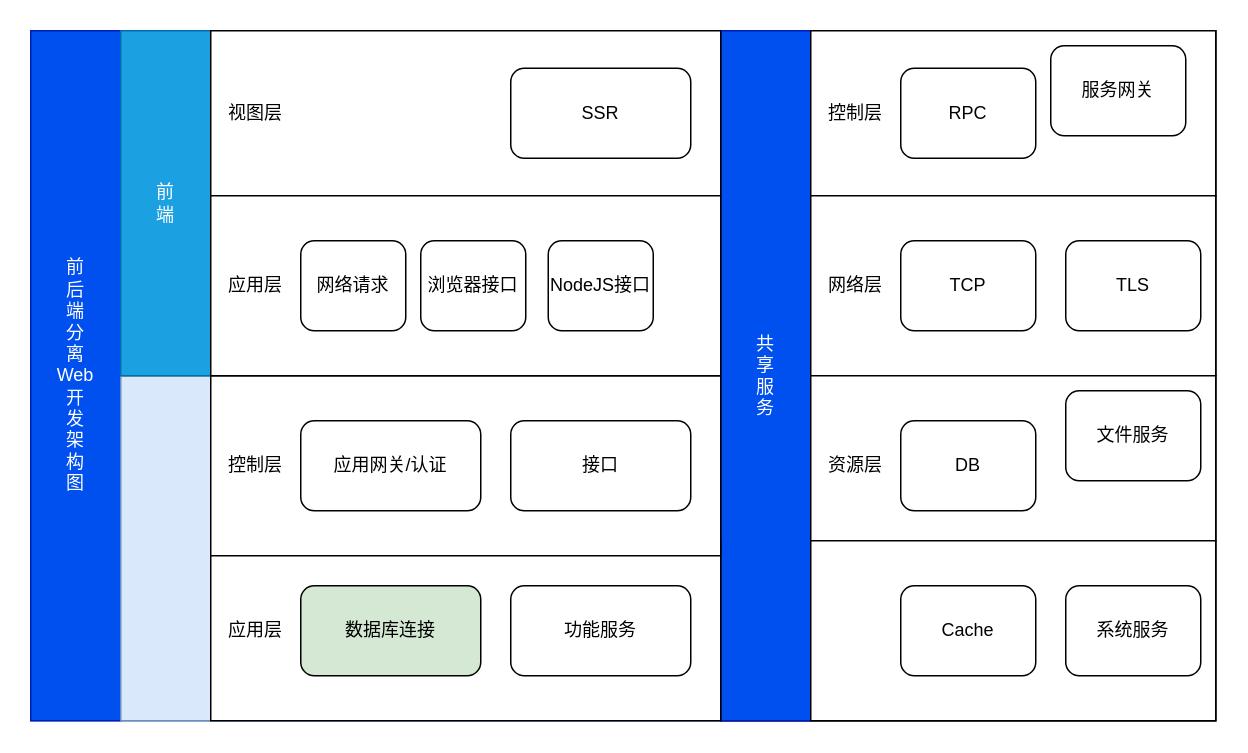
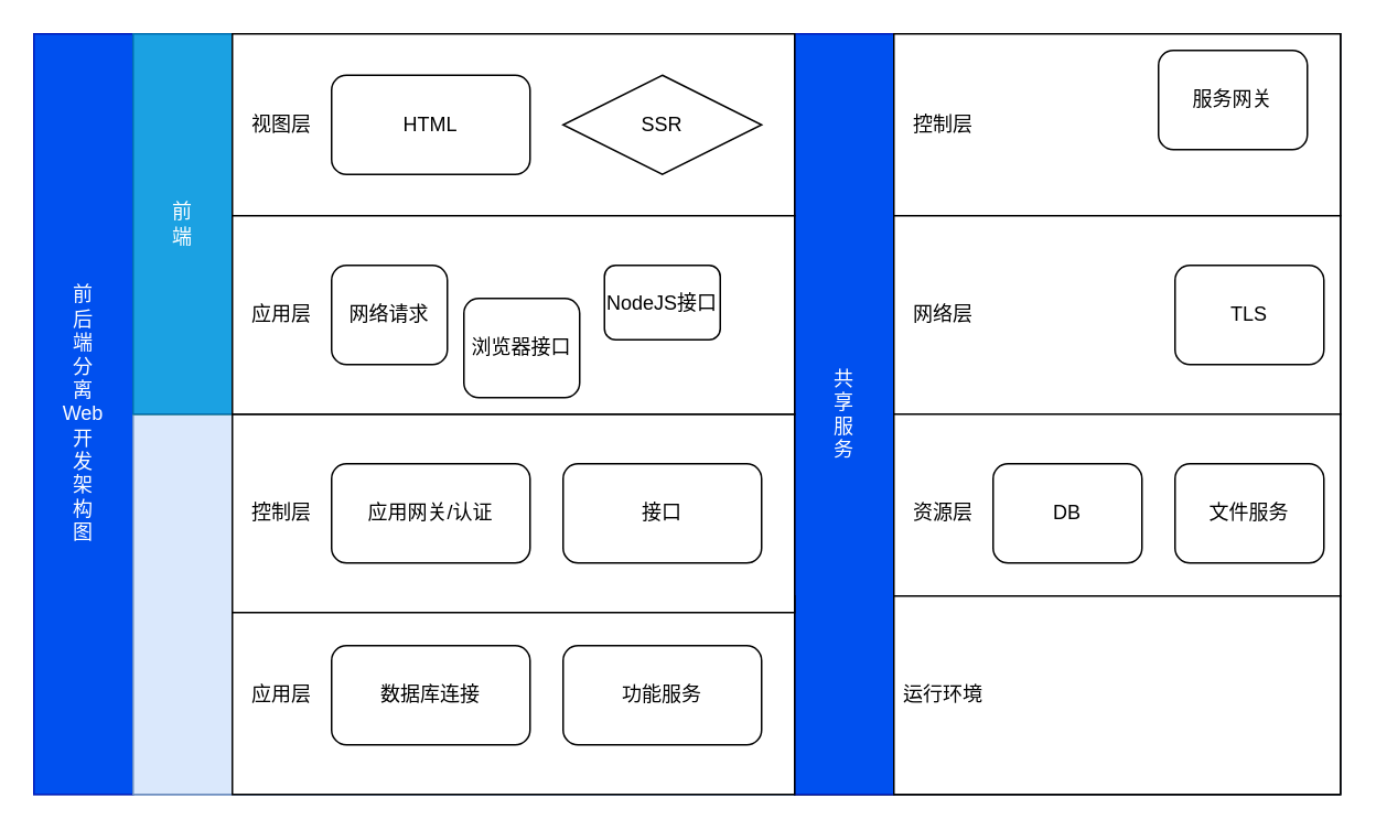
  <mxCell id="0" />
  <mxCell id="1" parent="0" />
  <mxCell id="2" value="" style="rounded=0;whiteSpace=wrap;html=1;fillColor=#dae8fc;strokeColor=#6c8ebf;" parent="1" vertex="1"><mxGeometry x="20" y="20" width="790" height="460" as="geometry" /></mxCell>
  <mxCell id="3" value="" style="rounded=0;whiteSpace=wrap;html=1;fillColor=#0050ef;fontColor=#ffffff;strokeColor=#001DBC;" parent="1" vertex="1"><mxGeometry x="20" y="20" width="60" height="460" as="geometry" /></mxCell>
  <mxCell id="4" value="前&lt;br&gt;后&lt;br&gt;端&lt;br&gt;分&lt;br&gt;离&lt;br&gt;Web&lt;br&gt;开&lt;br&gt;发&lt;br&gt;架&lt;br&gt;构&lt;br&gt;图" style="text;html=1;strokeColor=none;fillColor=none;align=center;verticalAlign=middle;whiteSpace=wrap;rounded=0;fontColor=#FFFFFF;" parent="1" vertex="1"><mxGeometry x="20" y="177.5" width="60" height="145" as="geometry" /></mxCell>
  <mxCell id="5" value="" style="rounded=0;whiteSpace=wrap;html=1;fillColor=#dae8fc;strokeColor=#6c8ebf;" vertex="1" parent="1"><mxGeometry x="80" y="250" width="400" height="230" as="geometry" /></mxCell>
  <mxCell id="6" value="" style="rounded=0;whiteSpace=wrap;html=1;fillColor=#d5e8d4;strokeColor=#82b366;" vertex="1" parent="1"><mxGeometry x="80" y="20" width="400" height="230" as="geometry" /></mxCell>
  <mxCell id="7" value="前&lt;br&gt;端" style="rounded=0;whiteSpace=wrap;html=1;fillColor=#1ba1e2;fontColor=#ffffff;strokeColor=#006EAF;" vertex="1" parent="1"><mxGeometry x="80" y="20" width="60" height="230" as="geometry" /></mxCell>
  <mxCell id="8" value="" style="rounded=0;whiteSpace=wrap;html=1;" vertex="1" parent="1"><mxGeometry x="480" y="20" width="330" height="460" as="geometry" /></mxCell>
  <mxCell id="9" value="共&lt;br&gt;享&lt;br&gt;服&lt;br&gt;务" style="rounded=0;whiteSpace=wrap;html=1;fillColor=#0050ef;fontColor=#ffffff;strokeColor=#001DBC;" vertex="1" parent="1"><mxGeometry x="480" y="20" width="60" height="460" as="geometry" /></mxCell>
  <mxCell id="10" value="" style="rounded=0;whiteSpace=wrap;html=1;" vertex="1" parent="1"><mxGeometry x="140" y="360" width="340" height="120" as="geometry" /></mxCell>
  <mxCell id="11" value="" style="rounded=0;whiteSpace=wrap;html=1;" vertex="1" parent="1"><mxGeometry x="140" y="250" width="340" height="120" as="geometry" /></mxCell>
  <mxCell id="12" value="控制层" style="text;html=1;strokeColor=none;fillColor=none;align=center;verticalAlign=middle;whiteSpace=wrap;rounded=0;" vertex="1" parent="1"><mxGeometry x="140" y="295" width="60" height="30" as="geometry" /></mxCell>
  <mxCell id="13" value="应用层" style="text;html=1;strokeColor=none;fillColor=none;align=center;verticalAlign=middle;whiteSpace=wrap;rounded=0;" vertex="1" parent="1"><mxGeometry x="140" y="405" width="60" height="30" as="geometry" /></mxCell>
  <mxCell id="14" value="" style="rounded=0;whiteSpace=wrap;html=1;" vertex="1" parent="1"><mxGeometry x="140" y="20" width="340" height="110" as="geometry" /></mxCell>
  <mxCell id="15" value="" style="rounded=0;whiteSpace=wrap;html=1;" vertex="1" parent="1"><mxGeometry x="140" y="130" width="340" height="120" as="geometry" /></mxCell>
  <mxCell id="16" value="应用层" style="text;html=1;strokeColor=none;fillColor=none;align=center;verticalAlign=middle;whiteSpace=wrap;rounded=0;" vertex="1" parent="1"><mxGeometry x="140" y="175" width="60" height="30" as="geometry" /></mxCell>
  <mxCell id="17" value="视图层" style="text;html=1;strokeColor=none;fillColor=none;align=center;verticalAlign=middle;whiteSpace=wrap;rounded=0;" vertex="1" parent="1"><mxGeometry x="140" y="60" width="60" height="30" as="geometry" /></mxCell>
  <mxCell id="18" value="" style="rounded=0;whiteSpace=wrap;html=1;" vertex="1" parent="1"><mxGeometry x="540" y="20" width="270" height="110" as="geometry" /></mxCell>
  <mxCell id="19" value="" style="rounded=0;whiteSpace=wrap;html=1;" vertex="1" parent="1"><mxGeometry x="540" y="130" width="270" height="120" as="geometry" /></mxCell>
  <mxCell id="20" value="" style="rounded=0;whiteSpace=wrap;html=1;" vertex="1" parent="1"><mxGeometry x="540" y="250" width="270" height="110" as="geometry" /></mxCell>
  <mxCell id="21" value="" style="rounded=0;whiteSpace=wrap;html=1;" vertex="1" parent="1"><mxGeometry x="540" y="360" width="270" height="120" as="geometry" /></mxCell>
  <mxCell id="22" value="网络层" style="text;html=1;strokeColor=none;fillColor=none;align=center;verticalAlign=middle;whiteSpace=wrap;rounded=0;" vertex="1" parent="1"><mxGeometry x="540" y="175" width="60" height="30" as="geometry" /></mxCell>
  <mxCell id="23" value="资源层" style="text;html=1;strokeColor=none;fillColor=none;align=center;verticalAlign=middle;whiteSpace=wrap;rounded=0;" vertex="1" parent="1"><mxGeometry x="540" y="295" width="60" height="30" as="geometry" /></mxCell>
+ <mxCell id="24" value="运行环境" style="text;html=1;strokeColor=none;fillColor=none;align=center;verticalAlign=middle;whiteSpace=wrap;rounded=0;" vertex="1" parent="1"><mxGeometry x="540" y="405" width="60" height="30" as="geometry" /></mxCell>
  <mxCell id="25" value="控制层" style="text;html=1;strokeColor=none;fillColor=none;align=center;verticalAlign=middle;whiteSpace=wrap;rounded=0;" vertex="1" parent="1"><mxGeometry x="540" y="60" width="60" height="30" as="geometry" /></mxCell>
- <mxCell id="27" value="SSR" style="rounded=1;whiteSpace=wrap;html=1;" vertex="1" parent="1"><mxGeometry x="340" y="45" width="120" height="60" as="geometry" /></mxCell>
+ <mxCell id="26" value="HTML" style="rounded=1;whiteSpace=wrap;html=1;" vertex="1" parent="1"><mxGeometry x="200" y="45" width="120" height="60" as="geometry" /></mxCell>
+ <mxCell id="27" value="SSR" style="rhombus;whiteSpace=wrap;html=1;" vertex="1" parent="1"><mxGeometry x="340" y="45" width="120" height="60" as="geometry" /></mxCell>
  <mxCell id="28" value="网络请求" style="rounded=1;whiteSpace=wrap;html=1;" vertex="1" parent="1"><mxGeometry x="200" y="160" width="70" height="60" as="geometry" /></mxCell>
  <mxCell id="29" value="应用网关/认证" style="rounded=1;whiteSpace=wrap;html=1;" vertex="1" parent="1"><mxGeometry x="200" y="280" width="120" height="60" as="geometry" /></mxCell>
  <mxCell id="30" value="接口" style="rounded=1;whiteSpace=wrap;html=1;" vertex="1" parent="1"><mxGeometry x="340" y="280" width="120" height="60" as="geometry" /></mxCell>
- <mxCell id="31" value="RPC" style="rounded=1;whiteSpace=wrap;html=1;" vertex="1" parent="1"><mxGeometry x="600" y="45" width="90" height="60" as="geometry" /></mxCell>
  <mxCell id="32" value="功能服务" style="rounded=1;whiteSpace=wrap;html=1;" vertex="1" parent="1"><mxGeometry x="340" y="390" width="120" height="60" as="geometry" /></mxCell>
  <mxCell id="33" value="服务网关" style="rounded=1;whiteSpace=wrap;html=1;" vertex="1" parent="1"><mxGeometry x="700" y="30" width="90" height="60" as="geometry" /></mxCell>
- <mxCell id="34" value="TCP" style="rounded=1;whiteSpace=wrap;html=1;" vertex="1" parent="1"><mxGeometry x="600" y="160" width="90" height="60" as="geometry" /></mxCell>
  <mxCell id="35" value="TLS" style="rounded=1;whiteSpace=wrap;html=1;" vertex="1" parent="1"><mxGeometry x="710" y="160" width="90" height="60" as="geometry" /></mxCell>
- <mxCell id="36" value="数据库连接" style="rounded=1;whiteSpace=wrap;html=1;fillColor=#d5e8d4;" vertex="1" parent="1"><mxGeometry x="200" y="390" width="120" height="60" as="geometry" /></mxCell>
+ <mxCell id="36" value="数据库连接" style="rounded=1;whiteSpace=wrap;html=1;" vertex="1" parent="1"><mxGeometry x="200" y="390" width="120" height="60" as="geometry" /></mxCell>
  <mxCell id="37" value="DB" style="rounded=1;whiteSpace=wrap;html=1;" vertex="1" parent="1"><mxGeometry x="600" y="280" width="90" height="60" as="geometry" /></mxCell>
- <mxCell id="38" value="文件服务" style="rounded=1;whiteSpace=wrap;html=1;" vertex="1" parent="1"><mxGeometry x="710" y="260" width="90" height="60" as="geometry" /></mxCell>
- <mxCell id="39" value="Cache" style="rounded=1;whiteSpace=wrap;html=1;" vertex="1" parent="1"><mxGeometry x="600" y="390" width="90" height="60" as="geometry" /></mxCell>
- <mxCell id="40" value="系统服务" style="rounded=1;whiteSpace=wrap;html=1;" vertex="1" parent="1"><mxGeometry x="710" y="390" width="90" height="60" as="geometry" /></mxCell>
- <mxCell id="41" value="浏览器接口" style="rounded=1;whiteSpace=wrap;html=1;" vertex="1" parent="1"><mxGeometry x="280" y="160" width="70" height="60" as="geometry" /></mxCell>
- <mxCell id="42" value="NodeJS接口" style="rounded=1;whiteSpace=wrap;html=1;" vertex="1" parent="1"><mxGeometry x="365" y="160" width="70" height="60" as="geometry" /></mxCell>
+ <mxCell id="38" value="文件服务" style="rounded=1;whiteSpace=wrap;html=1;" vertex="1" parent="1"><mxGeometry x="710" y="280" width="90" height="60" as="geometry" /></mxCell>
+ <mxCell id="41" value="浏览器接口" style="rounded=1;whiteSpace=wrap;html=1;" vertex="1" parent="1"><mxGeometry x="280" y="180" width="70" height="60" as="geometry" /></mxCell>
+ <mxCell id="42" value="NodeJS接口" style="rounded=1;whiteSpace=wrap;html=1;" vertex="1" parent="1"><mxGeometry x="365" y="160" width="70" height="45" as="geometry" /></mxCell>
